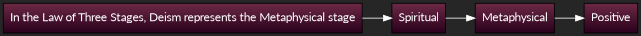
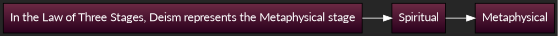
  digraph {
    bgcolor="#262626"
    color=white
    fontcolor=white
    gradientangle=0
    rankdir=LR
    style=filled
    fontname=Lato
    node [color=black fillcolor="#6C2944:#29001C" fontcolor=white gradientangle=270.05 rankdir=LR shape=box style=filled fontname=Lato]
    edge [color=white penwidth=1 fontname=Lato]
    n1 [label="In the Law of Three Stages, Deism represents the Metaphysical stage"]
    n2 [label=Spiritual]
    n3 [label=Metaphysical]
-   n4 [label=Positive]
    n1 -> n2
    n2 -> n3
-   n3 -> n4
  }
